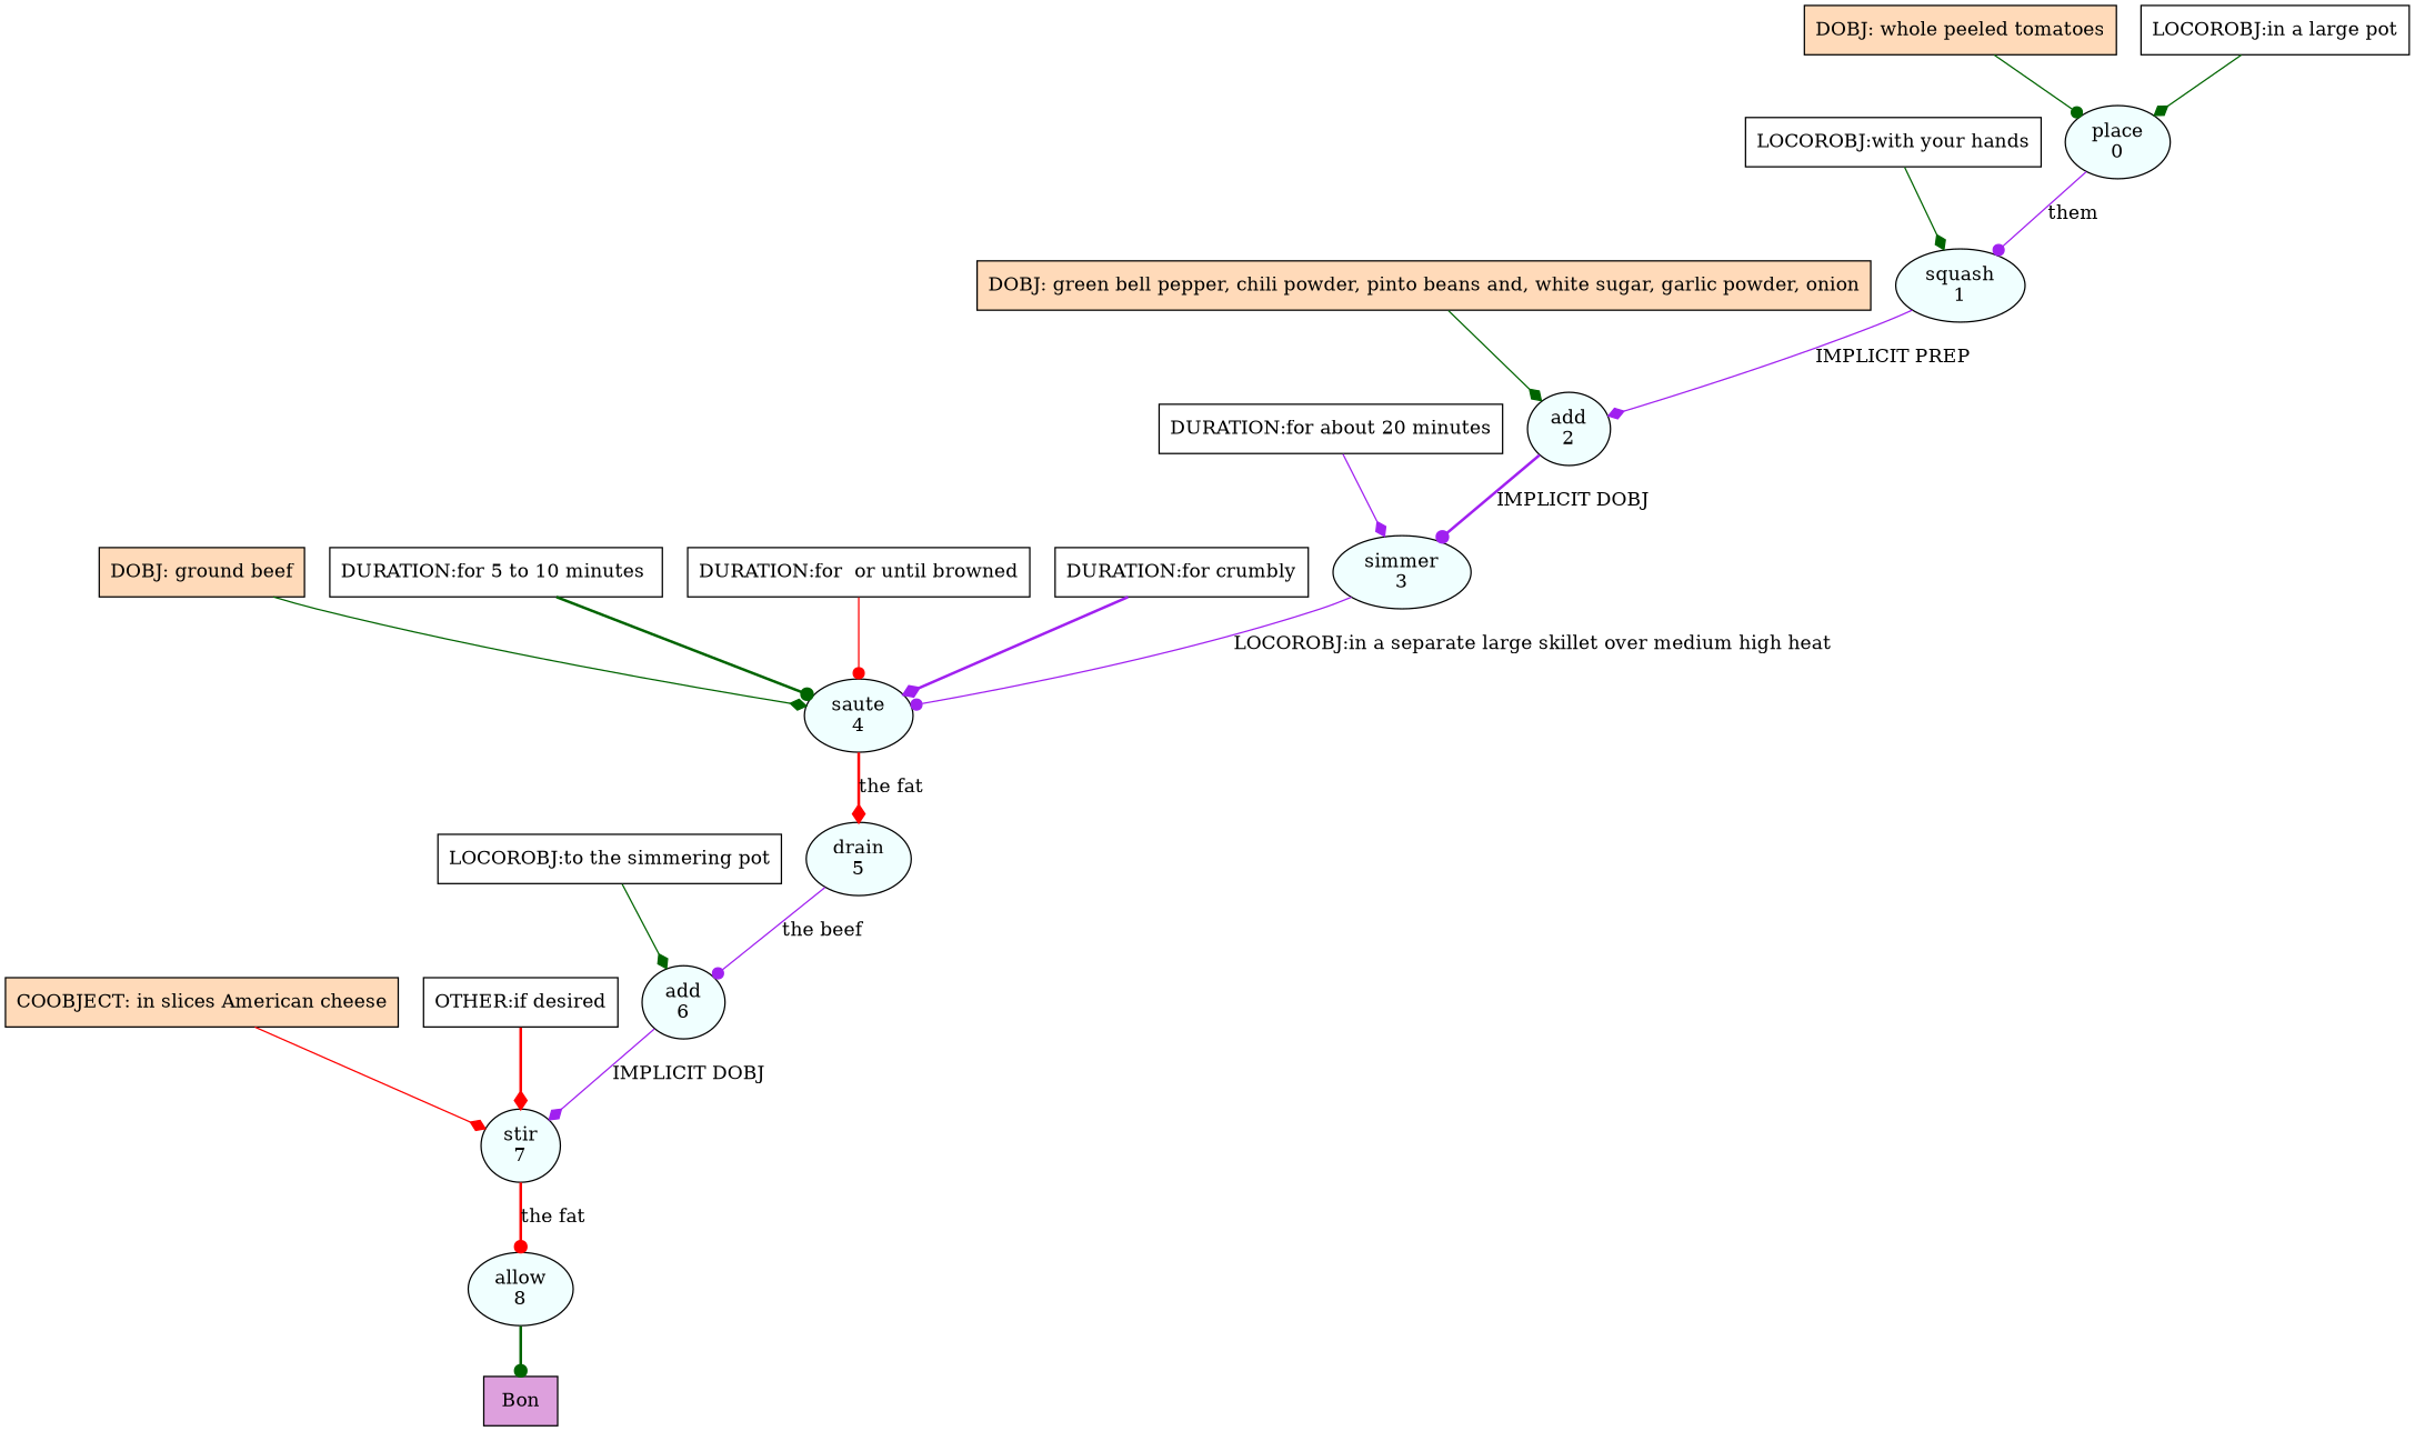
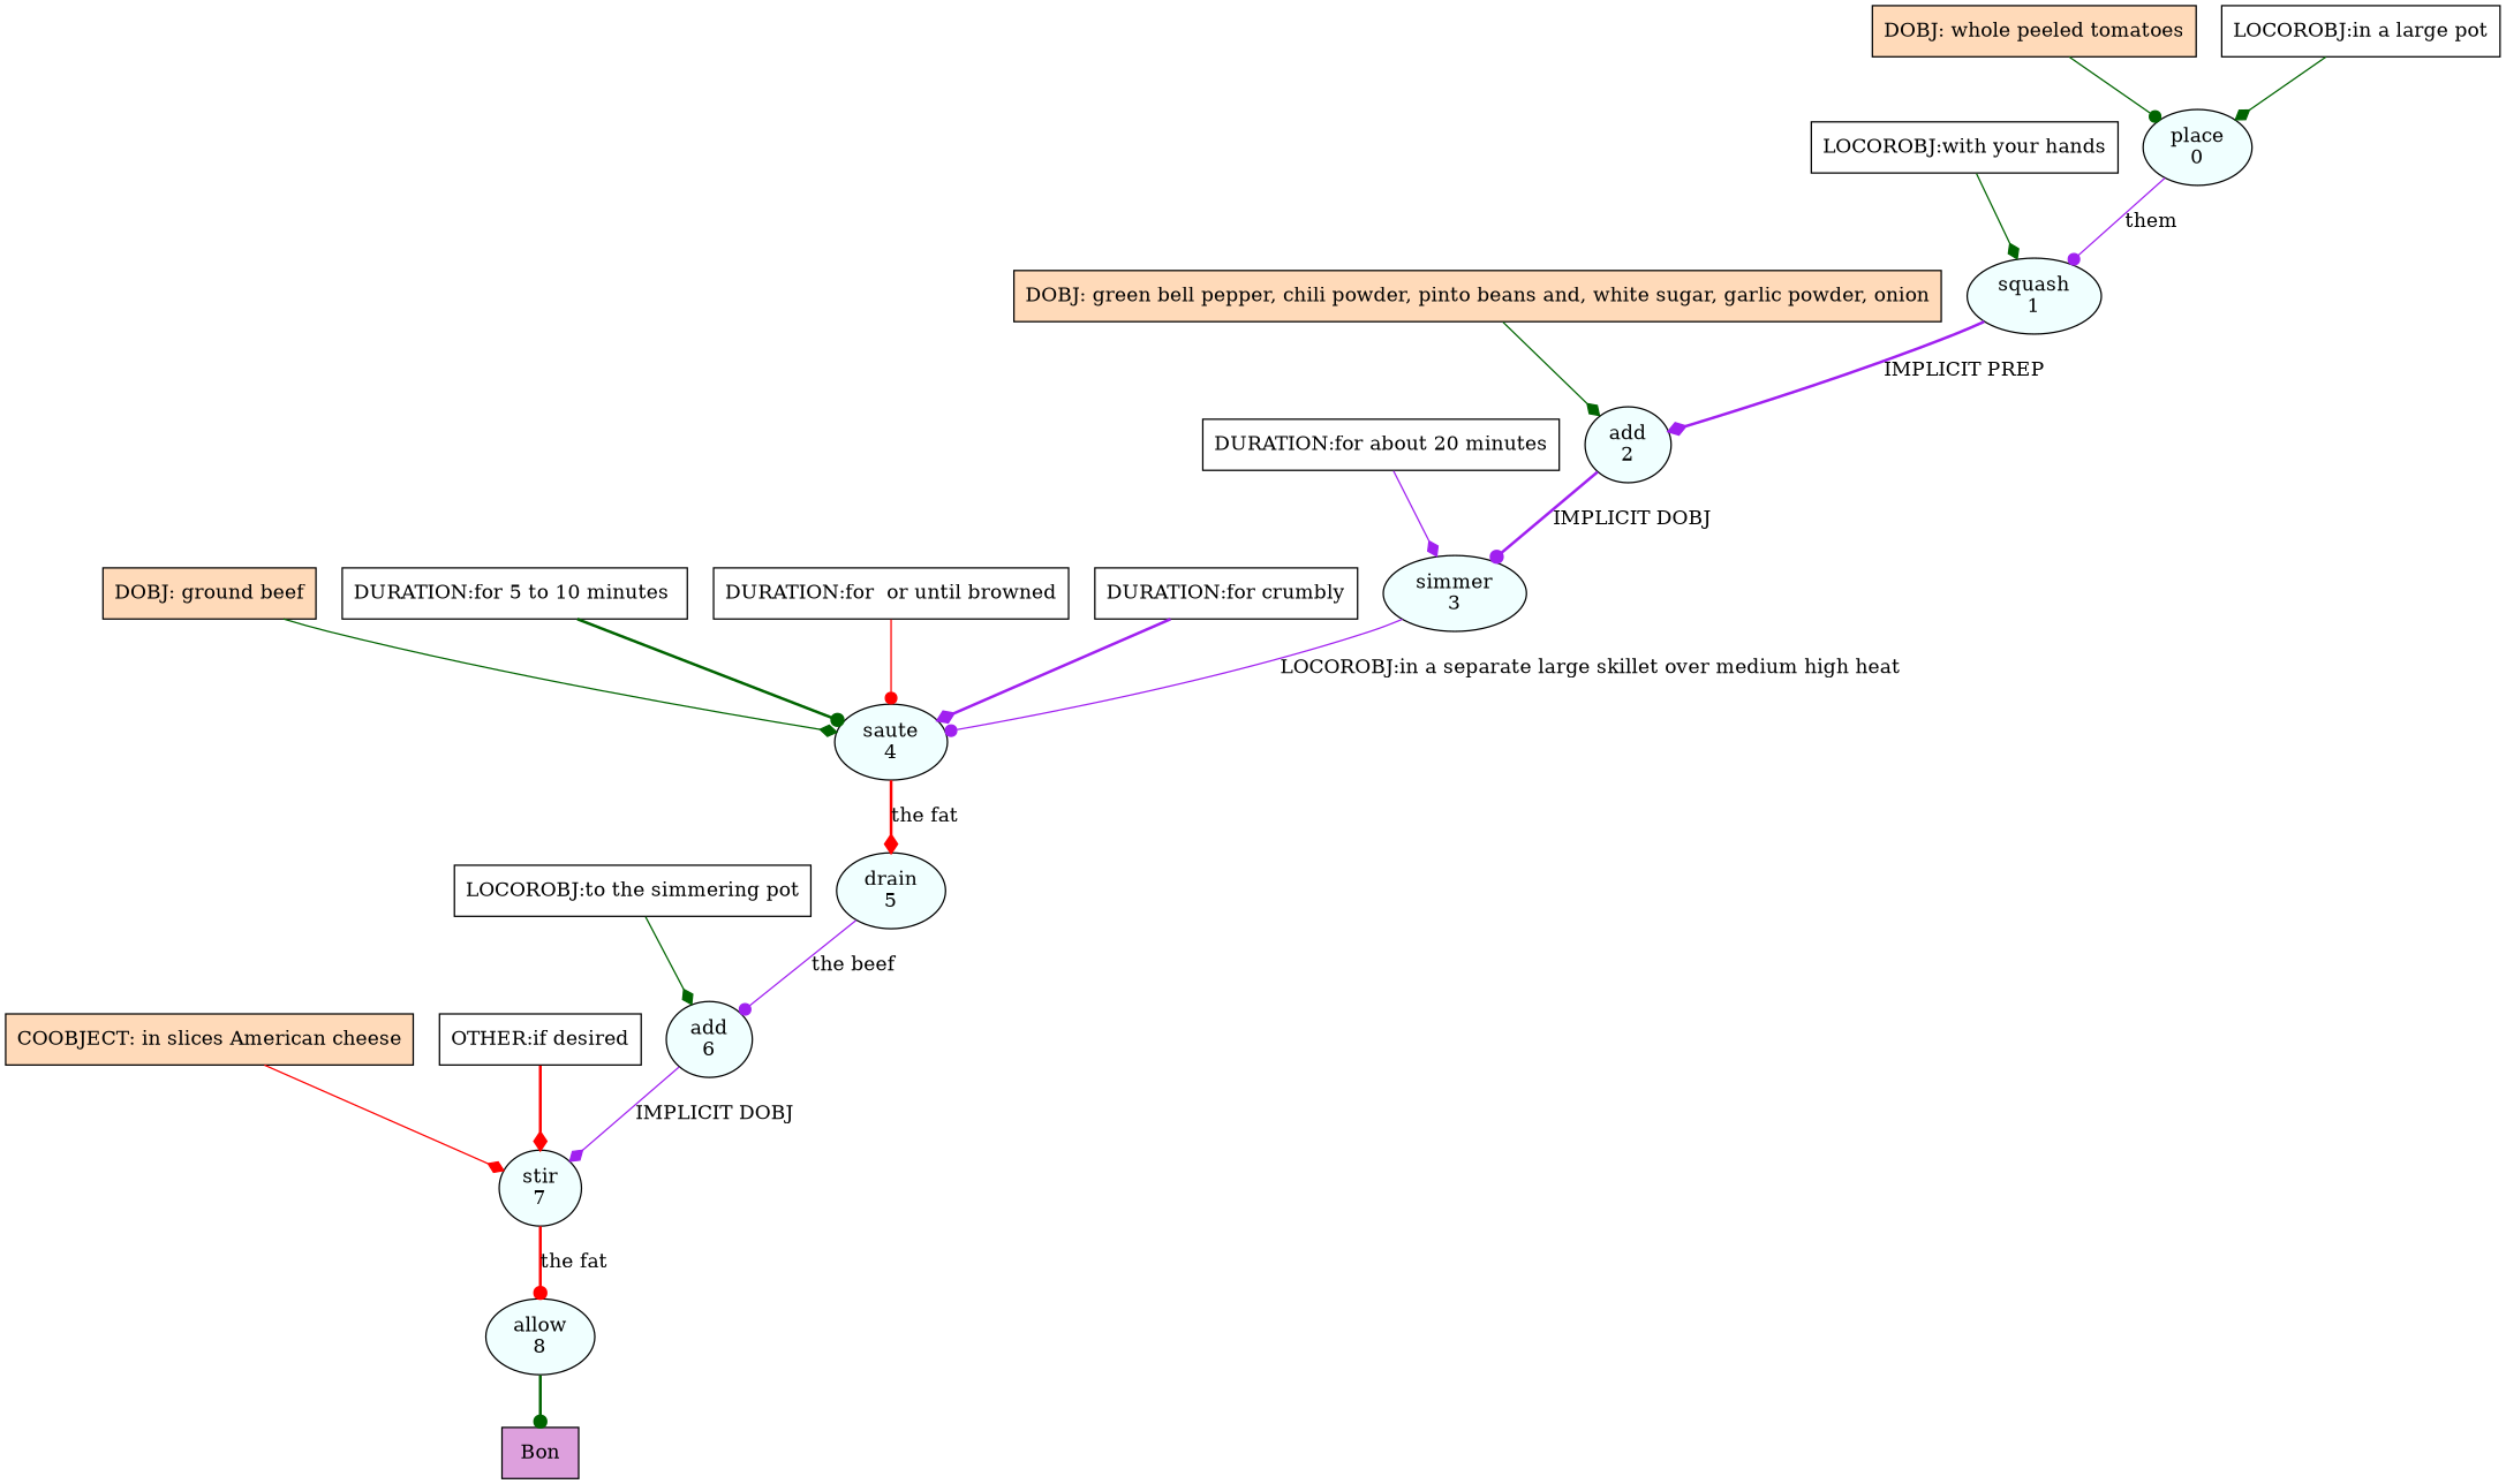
  digraph {
    node [fillcolor=azure shape=box style=filled]
    edge [arrowhead=diamond color=purple style=solid]
    n1 [label="place\n0" shape=oval]
    n2 [label="squash\n1" shape=oval]
    n3 [label="add\n2" shape=oval]
    n4 [label="simmer\n3" shape=oval]
    n5 [label="saute\n4" shape=oval]
    n6 [label="drain\n5" shape=oval]
    n7 [label="add\n6" shape=oval]
    n8 [label="stir\n7" shape=oval]
    n9 [label="allow\n8" shape=oval]
    n10 [fillcolor=plum label=Bon]
    n11 [fillcolor=peachpuff label="DOBJ: whole peeled tomatoes"]
    n12 [fillcolor=white label="LOCOROBJ:in a large pot"]
    n13 [fillcolor=white label="LOCOROBJ:with your hands"]
    n14 [fillcolor=peachpuff label="DOBJ: green bell pepper, chili powder, pinto beans and, white sugar, garlic powder, onion"]
    n15 [fillcolor=white label="DURATION:for about 20 minutes"]
    n16 [fillcolor=peachpuff label="DOBJ: ground beef"]
    n17 [fillcolor=white label="DURATION:for 5 to 10 minutes "]
    n18 [fillcolor=white label="DURATION:for  or until browned"]
    n19 [fillcolor=white label="DURATION:for crumbly"]
    n20 [fillcolor=white label="LOCOROBJ:to the simmering pot"]
    n21 [fillcolor=peachpuff label="COOBJECT: in slices American cheese"]
    n22 [fillcolor=white label="OTHER:if desired"]
    n1 -> n2 [arrowhead=dot label=them]
-   n2 -> n3 [label="IMPLICIT PREP"]
+   n2 -> n3 [label="IMPLICIT PREP" style=bold]
    n3 -> n4 [arrowhead=dot label="IMPLICIT DOBJ" style=bold]
    n4 -> n5 [arrowhead=dot label="LOCOROBJ:in a separate large skillet over medium high heat"]
    n5 -> n6 [color=red label="the fat" style=bold]
    n6 -> n7 [arrowhead=dot label="the beef"]
    n7 -> n8 [label="IMPLICIT DOBJ"]
    n8 -> n9 [arrowhead=dot color=red label="the fat" style=bold]
    n9 -> n10 [arrowhead=dot color=darkgreen style=bold]
    n11 -> n1 [arrowhead=dot color=darkgreen]
    n12 -> n1 [color=darkgreen]
    n13 -> n2 [color=darkgreen]
    n14 -> n3 [color=darkgreen]
    n15 -> n4
    n16 -> n5 [color=darkgreen]
    n17 -> n5 [arrowhead=dot color=darkgreen style=bold]
    n18 -> n5 [arrowhead=dot color=red]
    n19 -> n5 [style=bold]
    n20 -> n7 [color=darkgreen]
    n21 -> n8 [color=red]
    n22 -> n8 [color=red style=bold]
  }
